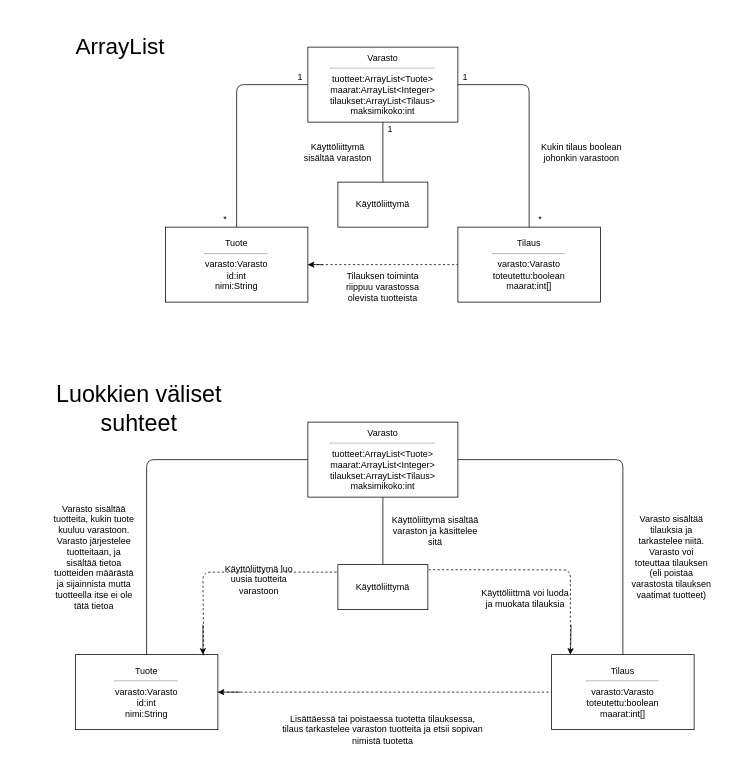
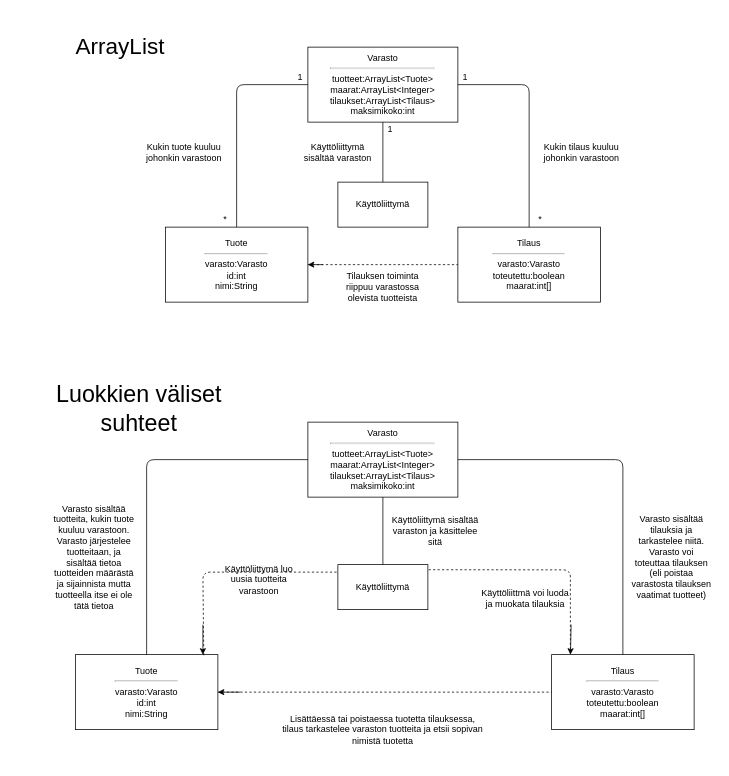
  <mxCell id="0" />
  <mxCell id="1" parent="0" />
  <mxCell id="2" value="Varasto&lt;hr&gt;&lt;div&gt;tuotteet:ArrayList&amp;lt;Tuote&amp;gt;&lt;/div&gt;&lt;div&gt;maarat:ArrayList&amp;lt;Integer&amp;gt;&lt;/div&gt;&lt;div&gt;tilaukset:ArrayList&amp;lt;Tilaus&amp;gt;&lt;/div&gt;&lt;div&gt;maksimikoko:int&lt;br&gt;&lt;/div&gt;" style="rounded=0;whiteSpace=wrap;html=1;" vertex="1" parent="1"><mxGeometry x="410" y="62" width="200" height="100" as="geometry" /></mxCell>
  <mxCell id="3" value="Tilaus&lt;hr&gt;&lt;div&gt;varasto:Varasto&lt;/div&gt;&lt;div&gt;toteutettu:boolean&lt;/div&gt;&lt;div&gt;maarat:int[]&lt;br&gt;&lt;/div&gt;" style="rounded=0;whiteSpace=wrap;html=1;" vertex="1" parent="1"><mxGeometry x="610" y="302" width="190" height="100" as="geometry" /></mxCell>
  <mxCell id="4" value="Tuote&lt;hr&gt;&lt;div&gt;varasto:Varasto&lt;/div&gt;&lt;div&gt;id:int&lt;/div&gt;&lt;div&gt;nimi:String&lt;br&gt;&lt;/div&gt;" style="rounded=0;whiteSpace=wrap;html=1;" vertex="1" parent="1"><mxGeometry x="220" y="302" width="190" height="100" as="geometry" /></mxCell>
  <mxCell id="5" value="" style="endArrow=none;html=1;entryX=0.5;entryY=0;entryDx=0;entryDy=0;exitX=0;exitY=0.5;exitDx=0;exitDy=0;" edge="1" parent="1" source="2" target="4"><mxGeometry width="50" height="50" relative="1" as="geometry"><mxPoint x="240" y="392" as="sourcePoint" /><mxPoint x="290" y="342" as="targetPoint" /><Array as="points"><mxPoint x="315" y="112" /></Array></mxGeometry></mxCell>
  <mxCell id="6" value="" style="endArrow=none;html=1;entryX=1;entryY=0.5;entryDx=0;entryDy=0;exitX=0.5;exitY=0;exitDx=0;exitDy=0;" edge="1" parent="1" source="3" target="2"><mxGeometry width="50" height="50" relative="1" as="geometry"><mxPoint x="240" y="392" as="sourcePoint" /><mxPoint x="290" y="342" as="targetPoint" /><Array as="points"><mxPoint x="705" y="112" /></Array></mxGeometry></mxCell>
  <mxCell id="7" value="" style="endArrow=none;dashed=1;html=1;entryX=0;entryY=0.5;entryDx=0;entryDy=0;exitX=1;exitY=0.5;exitDx=0;exitDy=0;" edge="1" parent="1" source="4" target="3"><mxGeometry width="50" height="50" relative="1" as="geometry"><mxPoint x="240" y="472" as="sourcePoint" /><mxPoint x="290" y="422" as="targetPoint" /></mxGeometry></mxCell>
  <mxCell id="8" value="" style="endArrow=classic;html=1;" edge="1" parent="1"><mxGeometry width="50" height="50" relative="1" as="geometry"><mxPoint x="430" y="352" as="sourcePoint" /><mxPoint x="410" y="352" as="targetPoint" /></mxGeometry></mxCell>
  <mxCell id="9" value="1" style="text;html=1;strokeColor=none;fillColor=none;align=center;verticalAlign=middle;whiteSpace=wrap;rounded=0;" vertex="1" parent="1"><mxGeometry x="380" y="92" width="40" height="20" as="geometry" /></mxCell>
  <mxCell id="10" value="1" style="text;html=1;strokeColor=none;fillColor=none;align=center;verticalAlign=middle;whiteSpace=wrap;rounded=0;" vertex="1" parent="1"><mxGeometry x="600" y="92" width="40" height="20" as="geometry" /></mxCell>
  <mxCell id="11" value="*" style="text;html=1;strokeColor=none;fillColor=none;align=center;verticalAlign=middle;whiteSpace=wrap;rounded=0;" vertex="1" parent="1"><mxGeometry x="700" y="282" width="40" height="20" as="geometry" /></mxCell>
  <mxCell id="12" value="*" style="text;html=1;strokeColor=none;fillColor=none;align=center;verticalAlign=middle;whiteSpace=wrap;rounded=0;" vertex="1" parent="1"><mxGeometry x="280" y="282" width="40" height="20" as="geometry" /></mxCell>
- <mxCell id="14" value="Kukin tilaus boolean johonkin varastoon" style="text;html=1;strokeColor=none;fillColor=none;align=center;verticalAlign=middle;whiteSpace=wrap;rounded=0;" vertex="1" parent="1"><mxGeometry x="720" y="167" width="110" height="70" as="geometry" /></mxCell>
+ <mxCell id="13" value="Kukin tuote kuuluu johonkin varastoon" style="text;html=1;strokeColor=none;fillColor=none;align=center;verticalAlign=middle;whiteSpace=wrap;rounded=0;" vertex="1" parent="1"><mxGeometry x="190" y="162" width="110" height="80" as="geometry" /></mxCell>
+ <mxCell id="14" value="Kukin tilaus kuuluu johonkin varastoon" style="text;html=1;strokeColor=none;fillColor=none;align=center;verticalAlign=middle;whiteSpace=wrap;rounded=0;" vertex="1" parent="1"><mxGeometry x="720" y="167" width="110" height="70" as="geometry" /></mxCell>
  <mxCell id="15" value="Tilauksen toiminta riippuu varastossa olevista tuotteista" style="text;html=1;strokeColor=none;fillColor=none;align=center;verticalAlign=middle;whiteSpace=wrap;rounded=0;" vertex="1" parent="1"><mxGeometry x="450" y="342" width="120" height="80" as="geometry" /></mxCell>
  <mxCell id="16" value="Varasto&lt;hr&gt;&lt;div&gt;tuotteet:ArrayList&amp;lt;Tuote&amp;gt;&lt;/div&gt;&lt;div&gt;maarat:ArrayList&amp;lt;Integer&amp;gt;&lt;/div&gt;&lt;div&gt;tilaukset:ArrayList&amp;lt;Tilaus&amp;gt;&lt;/div&gt;&lt;div&gt;maksimikoko:int&lt;br&gt;&lt;/div&gt;" style="rounded=0;whiteSpace=wrap;html=1;" vertex="1" parent="1"><mxGeometry x="410" y="562" width="200" height="100" as="geometry" /></mxCell>
  <mxCell id="17" value="Tilaus&lt;hr&gt;&lt;div&gt;varasto:Varasto&lt;/div&gt;&lt;div&gt;toteutettu:boolean&lt;/div&gt;&lt;div&gt;maarat:int[]&lt;br&gt;&lt;/div&gt;" style="rounded=0;whiteSpace=wrap;html=1;" vertex="1" parent="1"><mxGeometry x="735" y="872" width="190" height="100" as="geometry" /></mxCell>
  <mxCell id="18" value="Tuote&lt;hr&gt;&lt;div&gt;varasto:Varasto&lt;/div&gt;&lt;div&gt;id:int&lt;/div&gt;&lt;div&gt;nimi:String&lt;br&gt;&lt;/div&gt;" style="rounded=0;whiteSpace=wrap;html=1;" vertex="1" parent="1"><mxGeometry x="100" y="872" width="190" height="100" as="geometry" /></mxCell>
  <mxCell id="19" value="" style="endArrow=none;html=1;entryX=0.5;entryY=0;entryDx=0;entryDy=0;exitX=0;exitY=0.5;exitDx=0;exitDy=0;" edge="1" source="16" target="18" parent="1"><mxGeometry width="50" height="50" relative="1" as="geometry"><mxPoint x="240" y="962" as="sourcePoint" /><mxPoint x="290" y="912" as="targetPoint" /><Array as="points"><mxPoint x="195" y="612" /></Array></mxGeometry></mxCell>
  <mxCell id="20" value="" style="endArrow=none;html=1;entryX=1;entryY=0.5;entryDx=0;entryDy=0;exitX=0.5;exitY=0;exitDx=0;exitDy=0;" edge="1" source="17" target="16" parent="1"><mxGeometry width="50" height="50" relative="1" as="geometry"><mxPoint x="240" y="962" as="sourcePoint" /><mxPoint x="290" y="912" as="targetPoint" /><Array as="points"><mxPoint x="830" y="612" /></Array></mxGeometry></mxCell>
  <mxCell id="21" value="" style="endArrow=none;dashed=1;html=1;entryX=0;entryY=0.5;entryDx=0;entryDy=0;exitX=1;exitY=0.5;exitDx=0;exitDy=0;" edge="1" source="18" target="17" parent="1"><mxGeometry width="50" height="50" relative="1" as="geometry"><mxPoint x="240" y="1042" as="sourcePoint" /><mxPoint x="290" y="992" as="targetPoint" /></mxGeometry></mxCell>
  <mxCell id="22" value="" style="endArrow=classic;html=1;entryX=1;entryY=0.5;entryDx=0;entryDy=0;" edge="1" parent="1" target="18"><mxGeometry width="50" height="50" relative="1" as="geometry"><mxPoint x="320" y="922" as="sourcePoint" /><mxPoint x="410" y="922" as="targetPoint" /></mxGeometry></mxCell>
  <mxCell id="23" value="Käyttöliittymä" style="rounded=0;whiteSpace=wrap;html=1;" vertex="1" parent="1"><mxGeometry x="450" y="752" width="120" height="60" as="geometry" /></mxCell>
  <mxCell id="24" value="" style="endArrow=none;html=1;entryX=0.5;entryY=0;entryDx=0;entryDy=0;exitX=0.5;exitY=1;exitDx=0;exitDy=0;" edge="1" parent="1" source="16" target="23"><mxGeometry width="50" height="50" relative="1" as="geometry"><mxPoint x="100" y="1042" as="sourcePoint" /><mxPoint x="150" y="992" as="targetPoint" /></mxGeometry></mxCell>
  <mxCell id="25" value="Käyttöliittymä sisältää varaston ja käsittelee sitä" style="text;html=1;strokeColor=none;fillColor=none;align=center;verticalAlign=middle;whiteSpace=wrap;rounded=0;" vertex="1" parent="1"><mxGeometry x="519.5" y="672" width="120" height="70" as="geometry" /></mxCell>
  <mxCell id="26" value="" style="endArrow=none;dashed=1;html=1;exitX=0.901;exitY=0.009;exitDx=0;exitDy=0;exitPerimeter=0;" edge="1" parent="1" source="18"><mxGeometry width="50" height="50" relative="1" as="geometry"><mxPoint x="250" y="782" as="sourcePoint" /><mxPoint x="450" y="762" as="targetPoint" /><Array as="points"><mxPoint x="270" y="762" /></Array></mxGeometry></mxCell>
  <mxCell id="27" value="Käyttöliittymä luo uusia tuotteita varastoon" style="text;html=1;strokeColor=none;fillColor=none;align=center;verticalAlign=middle;whiteSpace=wrap;rounded=0;" vertex="1" parent="1"><mxGeometry x="285" y="747" width="120" height="50" as="geometry" /></mxCell>
  <mxCell id="28" value="" style="endArrow=none;dashed=1;html=1;entryX=1.01;entryY=0.113;entryDx=0;entryDy=0;entryPerimeter=0;" edge="1" parent="1" target="23"><mxGeometry width="50" height="50" relative="1" as="geometry"><mxPoint x="760" y="871" as="sourcePoint" /><mxPoint x="150" y="992" as="targetPoint" /><Array as="points"><mxPoint x="760" y="759" /></Array></mxGeometry></mxCell>
  <mxCell id="29" value="Käyttöliittmä voi luoda ja muokata tilauksia" style="text;html=1;strokeColor=none;fillColor=none;align=center;verticalAlign=middle;whiteSpace=wrap;rounded=0;" vertex="1" parent="1"><mxGeometry x="640" y="772" width="120" height="50" as="geometry" /></mxCell>
  <mxCell id="30" value="" style="endArrow=classic;html=1;" edge="1" parent="1"><mxGeometry width="50" height="50" relative="1" as="geometry"><mxPoint x="270" y="832" as="sourcePoint" /><mxPoint x="270" y="872" as="targetPoint" /></mxGeometry></mxCell>
  <mxCell id="31" value="" style="endArrow=classic;html=1;entryX=0.132;entryY=0;entryDx=0;entryDy=0;entryPerimeter=0;" edge="1" parent="1" target="17"><mxGeometry width="50" height="50" relative="1" as="geometry"><mxPoint x="761" y="832" as="sourcePoint" /><mxPoint x="310" y="942.294" as="targetPoint" /></mxGeometry></mxCell>
  <mxCell id="32" value="Käyttöliittymä" style="rounded=0;whiteSpace=wrap;html=1;" vertex="1" parent="1"><mxGeometry x="450" y="242" width="120" height="60" as="geometry" /></mxCell>
  <mxCell id="33" value="" style="endArrow=none;html=1;entryX=0.5;entryY=0;entryDx=0;entryDy=0;exitX=0.5;exitY=1;exitDx=0;exitDy=0;" edge="1" parent="1" source="2" target="32"><mxGeometry width="50" height="50" relative="1" as="geometry"><mxPoint x="100" y="982" as="sourcePoint" /><mxPoint x="150" y="932" as="targetPoint" /></mxGeometry></mxCell>
  <mxCell id="34" value="1" style="text;html=1;strokeColor=none;fillColor=none;align=center;verticalAlign=middle;whiteSpace=wrap;rounded=0;" vertex="1" parent="1"><mxGeometry x="499.5" y="162" width="40" height="20" as="geometry" /></mxCell>
  <mxCell id="35" value="Käyttöliittymä sisältää varaston" style="text;html=1;strokeColor=none;fillColor=none;align=center;verticalAlign=middle;whiteSpace=wrap;rounded=0;" vertex="1" parent="1"><mxGeometry x="395" y="167" width="110" height="70" as="geometry" /></mxCell>
  <mxCell id="36" value="Lisättäessä tai poistaessa tuotetta tilauksessa, tilaus tarkastelee varaston tuotteita ja etsii sopivan nimistä tuotetta" style="text;html=1;strokeColor=none;fillColor=none;align=center;verticalAlign=middle;whiteSpace=wrap;rounded=0;" vertex="1" parent="1"><mxGeometry x="370" y="932" width="280" height="80" as="geometry" /></mxCell>
  <mxCell id="37" value="Varasto sisältää tilauksia ja tarkastelee niitä. Varasto voi toteuttaa tilauksen (eli poistaa varastosta tilauksen vaatimat tuotteet)" style="text;html=1;strokeColor=none;fillColor=none;align=center;verticalAlign=middle;whiteSpace=wrap;rounded=0;" vertex="1" parent="1"><mxGeometry x="840" y="642" width="110" height="200" as="geometry" /></mxCell>
  <mxCell id="38" value="Varasto sisältää tuotteita, kukin tuote kuuluu varastoon. Varasto järjestelee tuotteitaan, ja sisältää tietoa tuotteiden määrästä ja sijainnista mutta tuotteella itse ei ole tätä tietoa " style="text;html=1;strokeColor=none;fillColor=none;align=center;verticalAlign=middle;whiteSpace=wrap;rounded=0;" vertex="1" parent="1"><mxGeometry x="70" y="642" width="110" height="200" as="geometry" /></mxCell>
  <mxCell id="39" value="&lt;font style=&quot;font-size: 30px&quot;&gt;ArrayList&lt;/font&gt;" style="text;html=1;strokeColor=none;fillColor=none;align=center;verticalAlign=middle;whiteSpace=wrap;rounded=0;fontSize=31;" vertex="1" parent="1"><mxGeometry x="50" y="20" width="220" height="82" as="geometry" /></mxCell>
  <mxCell id="40" value="Luokkien väliset suhteet" style="text;html=1;strokeColor=none;fillColor=none;align=center;verticalAlign=middle;whiteSpace=wrap;rounded=0;fontSize=31;" vertex="1" parent="1"><mxGeometry x="20" y="503" width="330" height="82" as="geometry" /></mxCell>
